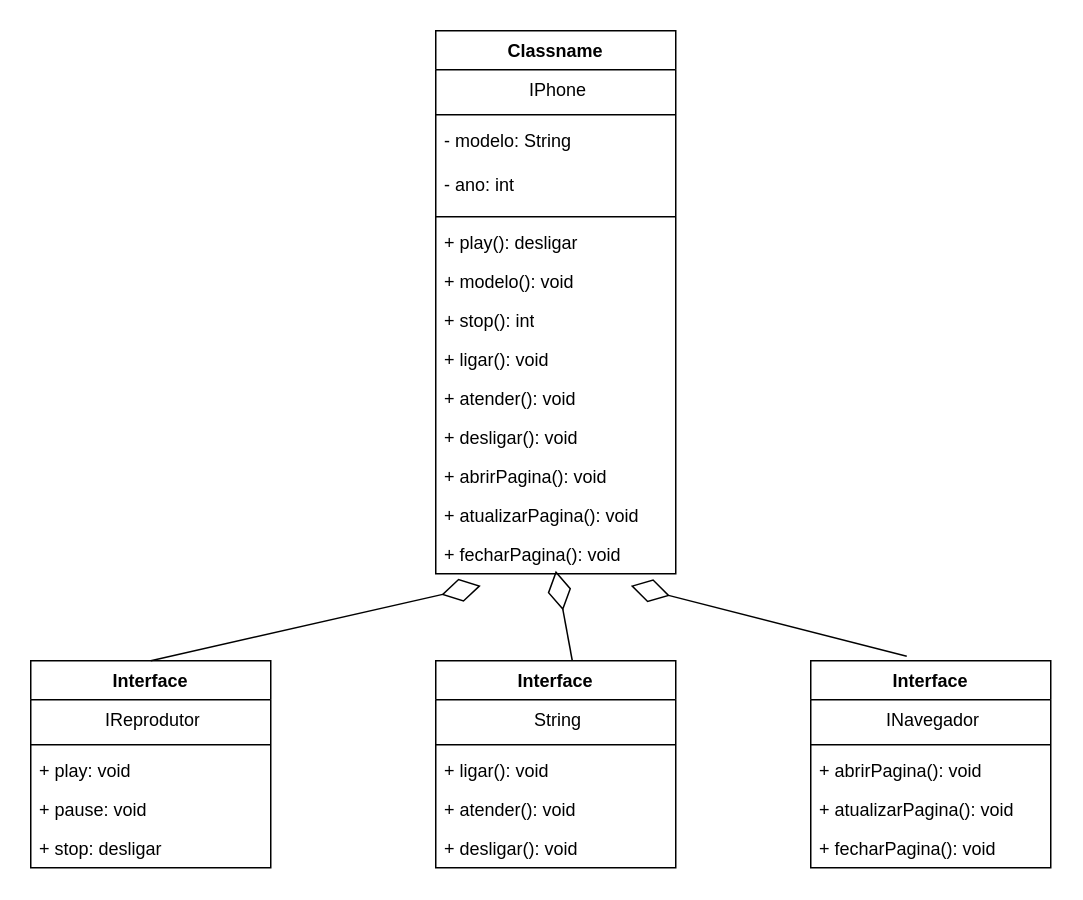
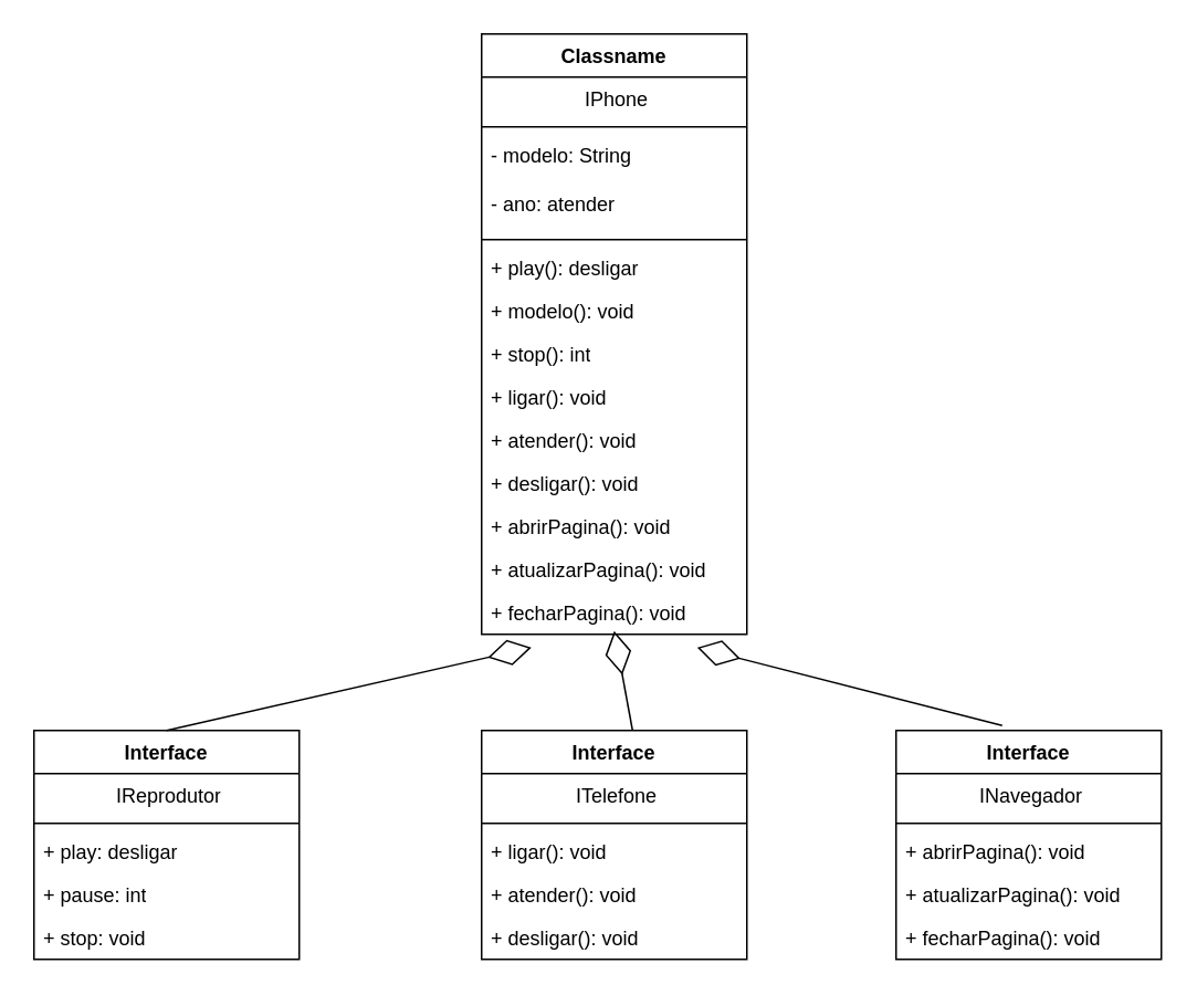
  <mxCell id="0" />
  <mxCell id="1" parent="0" />
  <mxCell id="2" value="Classname" style="swimlane;fontStyle=1;align=center;verticalAlign=top;childLayout=stackLayout;horizontal=1;startSize=26;horizontalStack=0;resizeParent=1;resizeParentMax=0;resizeLast=0;collapsible=1;marginBottom=0;whiteSpace=wrap;html=1;" vertex="1" parent="1"><mxGeometry x="290" y="20" width="160" height="362" as="geometry" /></mxCell>
  <mxCell id="3" value="&amp;nbsp;IPhone" style="text;strokeColor=none;fillColor=none;align=center;verticalAlign=top;spacingLeft=4;spacingRight=4;overflow=hidden;rotatable=0;points=[[0,0.5],[1,0.5]];portConstraint=eastwest;whiteSpace=wrap;html=1;" vertex="1" parent="2"><mxGeometry y="26" width="160" height="26" as="geometry" /></mxCell>
  <mxCell id="4" value="" style="line;strokeWidth=1;fillColor=none;align=left;verticalAlign=middle;spacingTop=-1;spacingLeft=3;spacingRight=3;rotatable=0;labelPosition=right;points=[];portConstraint=eastwest;strokeColor=inherit;" vertex="1" parent="2"><mxGeometry y="52" width="160" height="8" as="geometry" /></mxCell>
- <mxCell id="5" value="- modelo: String&lt;div&gt;&lt;br&gt;&lt;div&gt;- ano: int&lt;/div&gt;&lt;/div&gt;" style="text;strokeColor=none;fillColor=none;align=left;verticalAlign=top;spacingLeft=4;spacingRight=4;overflow=hidden;rotatable=0;points=[[0,0.5],[1,0.5]];portConstraint=eastwest;whiteSpace=wrap;html=1;" vertex="1" parent="2"><mxGeometry y="60" width="160" height="60" as="geometry" /></mxCell>
+ <mxCell id="5" value="- modelo: String&lt;div&gt;&lt;br&gt;&lt;div&gt;- ano: atender&lt;/div&gt;&lt;/div&gt;" style="text;strokeColor=none;fillColor=none;align=left;verticalAlign=top;spacingLeft=4;spacingRight=4;overflow=hidden;rotatable=0;points=[[0,0.5],[1,0.5]];portConstraint=eastwest;whiteSpace=wrap;html=1;" vertex="1" parent="2"><mxGeometry y="60" width="160" height="60" as="geometry" /></mxCell>
  <mxCell id="6" value="" style="line;strokeWidth=1;fillColor=none;align=left;verticalAlign=middle;spacingTop=-1;spacingLeft=3;spacingRight=3;rotatable=0;labelPosition=right;points=[];portConstraint=eastwest;strokeColor=inherit;" vertex="1" parent="2"><mxGeometry y="120" width="160" height="8" as="geometry" /></mxCell>
  <mxCell id="7" value="+ play(): desligar" style="text;strokeColor=none;fillColor=none;align=left;verticalAlign=top;spacingLeft=4;spacingRight=4;overflow=hidden;rotatable=0;points=[[0,0.5],[1,0.5]];portConstraint=eastwest;whiteSpace=wrap;html=1;" vertex="1" parent="2"><mxGeometry y="128" width="160" height="26" as="geometry" /></mxCell>
  <mxCell id="8" value="+ modelo(): void" style="text;strokeColor=none;fillColor=none;align=left;verticalAlign=top;spacingLeft=4;spacingRight=4;overflow=hidden;rotatable=0;points=[[0,0.5],[1,0.5]];portConstraint=eastwest;whiteSpace=wrap;html=1;" vertex="1" parent="2"><mxGeometry y="154" width="160" height="26" as="geometry" /></mxCell>
  <mxCell id="9" value="+ stop(): int" style="text;strokeColor=none;fillColor=none;align=left;verticalAlign=top;spacingLeft=4;spacingRight=4;overflow=hidden;rotatable=0;points=[[0,0.5],[1,0.5]];portConstraint=eastwest;whiteSpace=wrap;html=1;" vertex="1" parent="2"><mxGeometry y="180" width="160" height="26" as="geometry" /></mxCell>
  <mxCell id="10" value="+ ligar(): void" style="text;strokeColor=none;fillColor=none;align=left;verticalAlign=top;spacingLeft=4;spacingRight=4;overflow=hidden;rotatable=0;points=[[0,0.5],[1,0.5]];portConstraint=eastwest;whiteSpace=wrap;html=1;" vertex="1" parent="2"><mxGeometry y="206" width="160" height="26" as="geometry" /></mxCell>
  <mxCell id="11" value="+ atender(): void" style="text;strokeColor=none;fillColor=none;align=left;verticalAlign=top;spacingLeft=4;spacingRight=4;overflow=hidden;rotatable=0;points=[[0,0.5],[1,0.5]];portConstraint=eastwest;whiteSpace=wrap;html=1;" vertex="1" parent="2"><mxGeometry y="232" width="160" height="26" as="geometry" /></mxCell>
  <mxCell id="12" value="+ desligar(): void" style="text;strokeColor=none;fillColor=none;align=left;verticalAlign=top;spacingLeft=4;spacingRight=4;overflow=hidden;rotatable=0;points=[[0,0.5],[1,0.5]];portConstraint=eastwest;whiteSpace=wrap;html=1;" vertex="1" parent="2"><mxGeometry y="258" width="160" height="26" as="geometry" /></mxCell>
  <mxCell id="13" value="+ abrirPagina(): void" style="text;strokeColor=none;fillColor=none;align=left;verticalAlign=top;spacingLeft=4;spacingRight=4;overflow=hidden;rotatable=0;points=[[0,0.5],[1,0.5]];portConstraint=eastwest;whiteSpace=wrap;html=1;" vertex="1" parent="2"><mxGeometry y="284" width="160" height="26" as="geometry" /></mxCell>
  <mxCell id="14" value="+ atualizarPagina(): void" style="text;strokeColor=none;fillColor=none;align=left;verticalAlign=top;spacingLeft=4;spacingRight=4;overflow=hidden;rotatable=0;points=[[0,0.5],[1,0.5]];portConstraint=eastwest;whiteSpace=wrap;html=1;" vertex="1" parent="2"><mxGeometry y="310" width="160" height="26" as="geometry" /></mxCell>
  <mxCell id="15" value="+ fecharPagina(): void" style="text;strokeColor=none;fillColor=none;align=left;verticalAlign=top;spacingLeft=4;spacingRight=4;overflow=hidden;rotatable=0;points=[[0,0.5],[1,0.5]];portConstraint=eastwest;whiteSpace=wrap;html=1;" vertex="1" parent="2"><mxGeometry y="336" width="160" height="26" as="geometry" /></mxCell>
  <mxCell id="16" value="Interface" style="swimlane;fontStyle=1;align=center;verticalAlign=top;childLayout=stackLayout;horizontal=1;startSize=26;horizontalStack=0;resizeParent=1;resizeParentMax=0;resizeLast=0;collapsible=1;marginBottom=0;whiteSpace=wrap;html=1;" vertex="1" parent="1"><mxGeometry x="20" y="440" width="160" height="138" as="geometry" /></mxCell>
  <mxCell id="17" value="&amp;nbsp;IReprodutor" style="text;strokeColor=none;fillColor=none;align=center;verticalAlign=top;spacingLeft=4;spacingRight=4;overflow=hidden;rotatable=0;points=[[0,0.5],[1,0.5]];portConstraint=eastwest;whiteSpace=wrap;html=1;" vertex="1" parent="16"><mxGeometry y="26" width="160" height="26" as="geometry" /></mxCell>
  <mxCell id="18" value="" style="line;strokeWidth=1;fillColor=none;align=left;verticalAlign=middle;spacingTop=-1;spacingLeft=3;spacingRight=3;rotatable=0;labelPosition=right;points=[];portConstraint=eastwest;strokeColor=inherit;" vertex="1" parent="16"><mxGeometry y="52" width="160" height="8" as="geometry" /></mxCell>
- <mxCell id="19" value="+ play: void" style="text;strokeColor=none;fillColor=none;align=left;verticalAlign=top;spacingLeft=4;spacingRight=4;overflow=hidden;rotatable=0;points=[[0,0.5],[1,0.5]];portConstraint=eastwest;whiteSpace=wrap;html=1;" vertex="1" parent="16"><mxGeometry y="60" width="160" height="26" as="geometry" /></mxCell>
- <mxCell id="20" value="+ pause: void" style="text;strokeColor=none;fillColor=none;align=left;verticalAlign=top;spacingLeft=4;spacingRight=4;overflow=hidden;rotatable=0;points=[[0,0.5],[1,0.5]];portConstraint=eastwest;whiteSpace=wrap;html=1;" vertex="1" parent="16"><mxGeometry y="86" width="160" height="26" as="geometry" /></mxCell>
- <mxCell id="21" value="+ stop: desligar" style="text;strokeColor=none;fillColor=none;align=left;verticalAlign=top;spacingLeft=4;spacingRight=4;overflow=hidden;rotatable=0;points=[[0,0.5],[1,0.5]];portConstraint=eastwest;whiteSpace=wrap;html=1;" vertex="1" parent="16"><mxGeometry y="112" width="160" height="26" as="geometry" /></mxCell>
+ <mxCell id="19" value="+ play: desligar" style="text;strokeColor=none;fillColor=none;align=left;verticalAlign=top;spacingLeft=4;spacingRight=4;overflow=hidden;rotatable=0;points=[[0,0.5],[1,0.5]];portConstraint=eastwest;whiteSpace=wrap;html=1;" vertex="1" parent="16"><mxGeometry y="60" width="160" height="26" as="geometry" /></mxCell>
+ <mxCell id="20" value="+ pause: int" style="text;strokeColor=none;fillColor=none;align=left;verticalAlign=top;spacingLeft=4;spacingRight=4;overflow=hidden;rotatable=0;points=[[0,0.5],[1,0.5]];portConstraint=eastwest;whiteSpace=wrap;html=1;" vertex="1" parent="16"><mxGeometry y="86" width="160" height="26" as="geometry" /></mxCell>
+ <mxCell id="21" value="+ stop: void" style="text;strokeColor=none;fillColor=none;align=left;verticalAlign=top;spacingLeft=4;spacingRight=4;overflow=hidden;rotatable=0;points=[[0,0.5],[1,0.5]];portConstraint=eastwest;whiteSpace=wrap;html=1;" vertex="1" parent="16"><mxGeometry y="112" width="160" height="26" as="geometry" /></mxCell>
  <mxCell id="22" value="Interface" style="swimlane;fontStyle=1;align=center;verticalAlign=top;childLayout=stackLayout;horizontal=1;startSize=26;horizontalStack=0;resizeParent=1;resizeParentMax=0;resizeLast=0;collapsible=1;marginBottom=0;whiteSpace=wrap;html=1;" vertex="1" parent="1"><mxGeometry x="290" y="440" width="160" height="138" as="geometry" /></mxCell>
- <mxCell id="23" value="&amp;nbsp;String" style="text;strokeColor=none;fillColor=none;align=center;verticalAlign=top;spacingLeft=4;spacingRight=4;overflow=hidden;rotatable=0;points=[[0,0.5],[1,0.5]];portConstraint=eastwest;whiteSpace=wrap;html=1;" vertex="1" parent="22"><mxGeometry y="26" width="160" height="26" as="geometry" /></mxCell>
+ <mxCell id="23" value="&amp;nbsp;ITelefone" style="text;strokeColor=none;fillColor=none;align=center;verticalAlign=top;spacingLeft=4;spacingRight=4;overflow=hidden;rotatable=0;points=[[0,0.5],[1,0.5]];portConstraint=eastwest;whiteSpace=wrap;html=1;" vertex="1" parent="22"><mxGeometry y="26" width="160" height="26" as="geometry" /></mxCell>
  <mxCell id="24" value="" style="line;strokeWidth=1;fillColor=none;align=left;verticalAlign=middle;spacingTop=-1;spacingLeft=3;spacingRight=3;rotatable=0;labelPosition=right;points=[];portConstraint=eastwest;strokeColor=inherit;" vertex="1" parent="22"><mxGeometry y="52" width="160" height="8" as="geometry" /></mxCell>
  <mxCell id="25" value="+ ligar(): void" style="text;strokeColor=none;fillColor=none;align=left;verticalAlign=top;spacingLeft=4;spacingRight=4;overflow=hidden;rotatable=0;points=[[0,0.5],[1,0.5]];portConstraint=eastwest;whiteSpace=wrap;html=1;" vertex="1" parent="22"><mxGeometry y="60" width="160" height="26" as="geometry" /></mxCell>
  <mxCell id="26" value="+ atender(): void" style="text;strokeColor=none;fillColor=none;align=left;verticalAlign=top;spacingLeft=4;spacingRight=4;overflow=hidden;rotatable=0;points=[[0,0.5],[1,0.5]];portConstraint=eastwest;whiteSpace=wrap;html=1;" vertex="1" parent="22"><mxGeometry y="86" width="160" height="26" as="geometry" /></mxCell>
  <mxCell id="27" value="+ desligar(): void" style="text;strokeColor=none;fillColor=none;align=left;verticalAlign=top;spacingLeft=4;spacingRight=4;overflow=hidden;rotatable=0;points=[[0,0.5],[1,0.5]];portConstraint=eastwest;whiteSpace=wrap;html=1;" vertex="1" parent="22"><mxGeometry y="112" width="160" height="26" as="geometry" /></mxCell>
  <mxCell id="28" value="Interface" style="swimlane;fontStyle=1;align=center;verticalAlign=top;childLayout=stackLayout;horizontal=1;startSize=26;horizontalStack=0;resizeParent=1;resizeParentMax=0;resizeLast=0;collapsible=1;marginBottom=0;whiteSpace=wrap;html=1;" vertex="1" parent="1"><mxGeometry x="540" y="440" width="160" height="138" as="geometry" /></mxCell>
  <mxCell id="29" value="&amp;nbsp;INavegador" style="text;strokeColor=none;fillColor=none;align=center;verticalAlign=top;spacingLeft=4;spacingRight=4;overflow=hidden;rotatable=0;points=[[0,0.5],[1,0.5]];portConstraint=eastwest;whiteSpace=wrap;html=1;" vertex="1" parent="28"><mxGeometry y="26" width="160" height="26" as="geometry" /></mxCell>
  <mxCell id="30" value="" style="line;strokeWidth=1;fillColor=none;align=left;verticalAlign=middle;spacingTop=-1;spacingLeft=3;spacingRight=3;rotatable=0;labelPosition=right;points=[];portConstraint=eastwest;strokeColor=inherit;" vertex="1" parent="28"><mxGeometry y="52" width="160" height="8" as="geometry" /></mxCell>
  <mxCell id="31" value="+ abrirPagina(): void" style="text;strokeColor=none;fillColor=none;align=left;verticalAlign=top;spacingLeft=4;spacingRight=4;overflow=hidden;rotatable=0;points=[[0,0.5],[1,0.5]];portConstraint=eastwest;whiteSpace=wrap;html=1;" vertex="1" parent="28"><mxGeometry y="60" width="160" height="26" as="geometry" /></mxCell>
  <mxCell id="32" value="+ atualizarPagina(): void" style="text;strokeColor=none;fillColor=none;align=left;verticalAlign=top;spacingLeft=4;spacingRight=4;overflow=hidden;rotatable=0;points=[[0,0.5],[1,0.5]];portConstraint=eastwest;whiteSpace=wrap;html=1;" vertex="1" parent="28"><mxGeometry y="86" width="160" height="26" as="geometry" /></mxCell>
  <mxCell id="33" value="+ fecharPagina(): void" style="text;strokeColor=none;fillColor=none;align=left;verticalAlign=top;spacingLeft=4;spacingRight=4;overflow=hidden;rotatable=0;points=[[0,0.5],[1,0.5]];portConstraint=eastwest;whiteSpace=wrap;html=1;" vertex="1" parent="28"><mxGeometry y="112" width="160" height="26" as="geometry" /></mxCell>
  <mxCell id="34" value="" style="endArrow=diamondThin;endFill=0;endSize=24;html=1;rounded=0;exitX=0.5;exitY=0;exitDx=0;exitDy=0;" edge="1" parent="1" source="16"><mxGeometry width="160" relative="1" as="geometry"><mxPoint x="100" y="430" as="sourcePoint" /><mxPoint x="320" y="390" as="targetPoint" /></mxGeometry></mxCell>
  <mxCell id="35" value="" style="endArrow=diamondThin;endFill=0;endSize=24;html=1;rounded=0;exitX=0.569;exitY=0;exitDx=0;exitDy=0;exitPerimeter=0;" edge="1" parent="1" source="22"><mxGeometry width="160" relative="1" as="geometry"><mxPoint x="180" y="440" as="sourcePoint" /><mxPoint x="370" y="380" as="targetPoint" /></mxGeometry></mxCell>
  <mxCell id="36" value="" style="endArrow=diamondThin;endFill=0;endSize=24;html=1;rounded=0;exitX=0.4;exitY=-0.022;exitDx=0;exitDy=0;exitPerimeter=0;" edge="1" parent="1" source="28"><mxGeometry width="160" relative="1" as="geometry"><mxPoint x="390" y="414" as="sourcePoint" /><mxPoint x="420" y="390" as="targetPoint" /></mxGeometry></mxCell>
